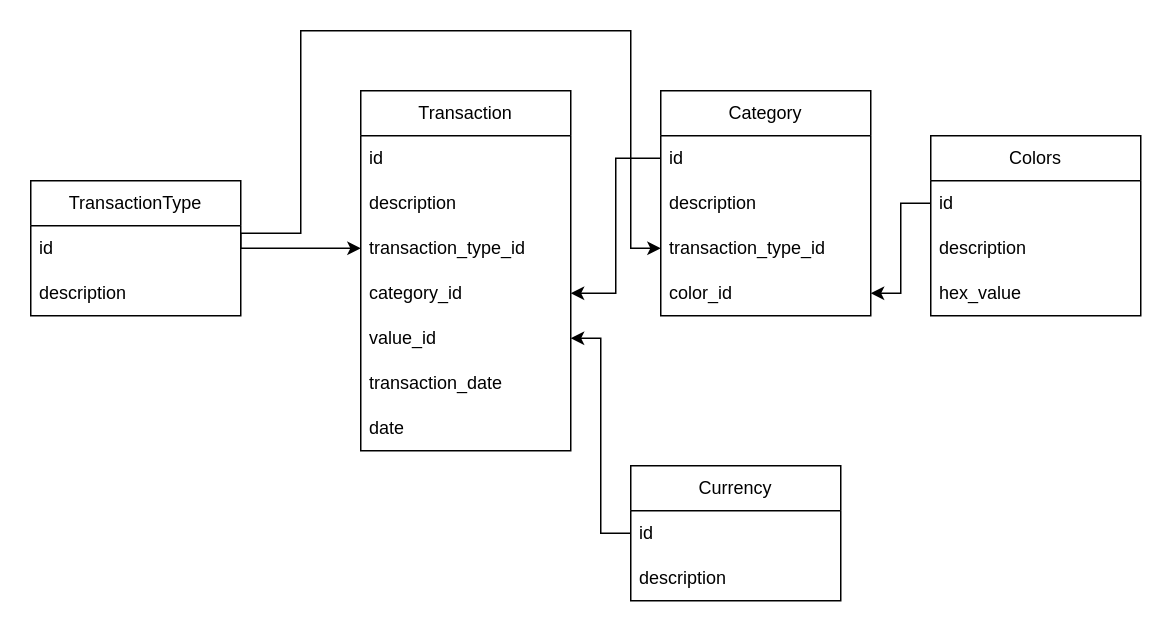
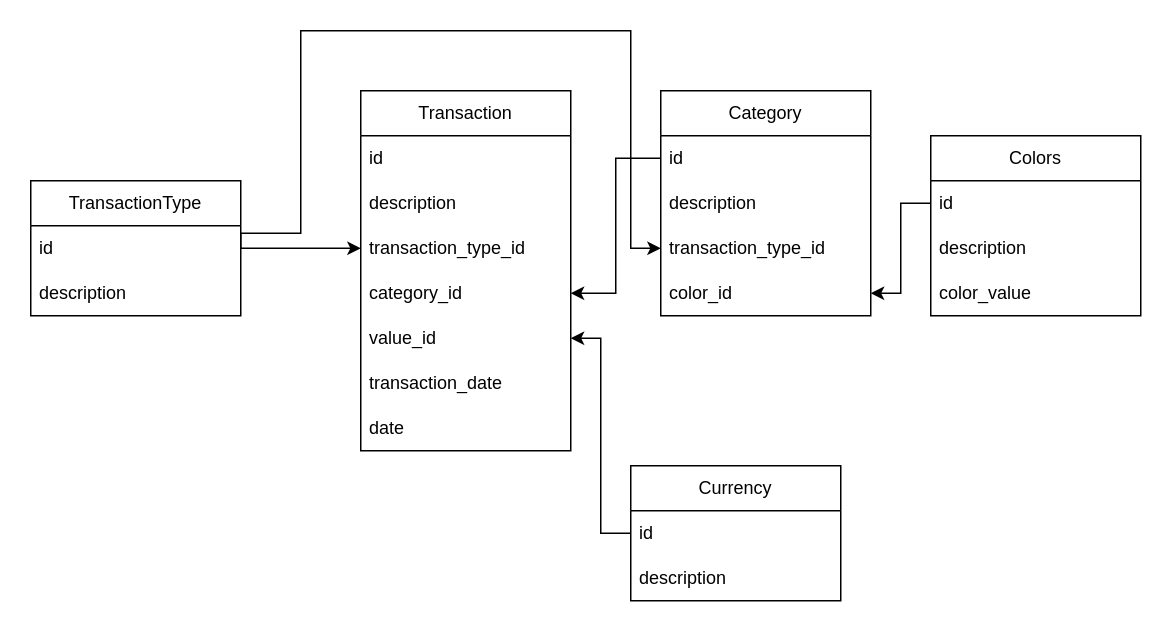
  <mxCell id="0" />
  <mxCell id="1" parent="0" />
  <mxCell id="2" value="Transaction" style="swimlane;fontStyle=0;childLayout=stackLayout;horizontal=1;startSize=30;horizontalStack=0;resizeParent=1;resizeParentMax=0;resizeLast=0;collapsible=1;marginBottom=0;whiteSpace=wrap;html=1;" parent="1" vertex="1"><mxGeometry x="240" y="60" width="140" height="240" as="geometry"><mxRectangle x="280" y="170" width="100" height="30" as="alternateBounds" /></mxGeometry></mxCell>
  <mxCell id="3" value="id" style="text;strokeColor=none;fillColor=none;align=left;verticalAlign=middle;spacingLeft=4;spacingRight=4;overflow=hidden;points=[[0,0.5],[1,0.5]];portConstraint=eastwest;rotatable=0;whiteSpace=wrap;html=1;" parent="2" vertex="1"><mxGeometry y="30" width="140" height="30" as="geometry" /></mxCell>
  <mxCell id="4" value="description" style="text;strokeColor=none;fillColor=none;align=left;verticalAlign=middle;spacingLeft=4;spacingRight=4;overflow=hidden;points=[[0,0.5],[1,0.5]];portConstraint=eastwest;rotatable=0;whiteSpace=wrap;html=1;" vertex="1" parent="2"><mxGeometry y="60" width="140" height="30" as="geometry" /></mxCell>
  <mxCell id="5" value="transaction_type_id" style="text;strokeColor=none;fillColor=none;align=left;verticalAlign=middle;spacingLeft=4;spacingRight=4;overflow=hidden;points=[[0,0.5],[1,0.5]];portConstraint=eastwest;rotatable=0;whiteSpace=wrap;html=1;" parent="2" vertex="1"><mxGeometry y="90" width="140" height="30" as="geometry" /></mxCell>
  <mxCell id="6" value="category_id" style="text;strokeColor=none;fillColor=none;align=left;verticalAlign=middle;spacingLeft=4;spacingRight=4;overflow=hidden;points=[[0,0.5],[1,0.5]];portConstraint=eastwest;rotatable=0;whiteSpace=wrap;html=1;" parent="2" vertex="1"><mxGeometry y="120" width="140" height="30" as="geometry" /></mxCell>
  <mxCell id="7" value="value_id" style="text;strokeColor=none;fillColor=none;align=left;verticalAlign=middle;spacingLeft=4;spacingRight=4;overflow=hidden;points=[[0,0.5],[1,0.5]];portConstraint=eastwest;rotatable=0;whiteSpace=wrap;html=1;" parent="2" vertex="1"><mxGeometry y="150" width="140" height="30" as="geometry" /></mxCell>
  <mxCell id="8" value="transaction_date" style="text;strokeColor=none;fillColor=none;align=left;verticalAlign=middle;spacingLeft=4;spacingRight=4;overflow=hidden;points=[[0,0.5],[1,0.5]];portConstraint=eastwest;rotatable=0;whiteSpace=wrap;html=1;" parent="2" vertex="1"><mxGeometry y="180" width="140" height="30" as="geometry" /></mxCell>
  <mxCell id="9" value="date" style="text;strokeColor=none;fillColor=none;align=left;verticalAlign=middle;spacingLeft=4;spacingRight=4;overflow=hidden;points=[[0,0.5],[1,0.5]];portConstraint=eastwest;rotatable=0;whiteSpace=wrap;html=1;" parent="2" vertex="1"><mxGeometry y="210" width="140" height="30" as="geometry" /></mxCell>
  <mxCell id="10" value="Category" style="swimlane;fontStyle=0;childLayout=stackLayout;horizontal=1;startSize=30;horizontalStack=0;resizeParent=1;resizeParentMax=0;resizeLast=0;collapsible=1;marginBottom=0;whiteSpace=wrap;html=1;" parent="1" vertex="1"><mxGeometry x="440" y="60" width="140" height="150" as="geometry" /></mxCell>
  <mxCell id="11" value="id" style="text;strokeColor=none;fillColor=none;align=left;verticalAlign=middle;spacingLeft=4;spacingRight=4;overflow=hidden;points=[[0,0.5],[1,0.5]];portConstraint=eastwest;rotatable=0;whiteSpace=wrap;html=1;" parent="10" vertex="1"><mxGeometry y="30" width="140" height="30" as="geometry" /></mxCell>
  <mxCell id="12" value="description" style="text;strokeColor=none;fillColor=none;align=left;verticalAlign=middle;spacingLeft=4;spacingRight=4;overflow=hidden;points=[[0,0.5],[1,0.5]];portConstraint=eastwest;rotatable=0;whiteSpace=wrap;html=1;" parent="10" vertex="1"><mxGeometry y="60" width="140" height="30" as="geometry" /></mxCell>
  <mxCell id="13" value="transaction_type_id" style="text;strokeColor=none;fillColor=none;align=left;verticalAlign=middle;spacingLeft=4;spacingRight=4;overflow=hidden;points=[[0,0.5],[1,0.5]];portConstraint=eastwest;rotatable=0;whiteSpace=wrap;html=1;" parent="10" vertex="1"><mxGeometry y="90" width="140" height="30" as="geometry" /></mxCell>
  <mxCell id="14" value="color_id" style="text;strokeColor=none;fillColor=none;align=left;verticalAlign=middle;spacingLeft=4;spacingRight=4;overflow=hidden;points=[[0,0.5],[1,0.5]];portConstraint=eastwest;rotatable=0;whiteSpace=wrap;html=1;" parent="10" vertex="1"><mxGeometry y="120" width="140" height="30" as="geometry" /></mxCell>
  <mxCell id="15" value="Currency" style="swimlane;fontStyle=0;childLayout=stackLayout;horizontal=1;startSize=30;horizontalStack=0;resizeParent=1;resizeParentMax=0;resizeLast=0;collapsible=1;marginBottom=0;whiteSpace=wrap;html=1;" parent="1" vertex="1"><mxGeometry x="420" y="310" width="140" height="90" as="geometry" /></mxCell>
  <mxCell id="16" value="id" style="text;strokeColor=none;fillColor=none;align=left;verticalAlign=middle;spacingLeft=4;spacingRight=4;overflow=hidden;points=[[0,0.5],[1,0.5]];portConstraint=eastwest;rotatable=0;whiteSpace=wrap;html=1;" parent="15" vertex="1"><mxGeometry y="30" width="140" height="30" as="geometry" /></mxCell>
  <mxCell id="17" value="description" style="text;strokeColor=none;fillColor=none;align=left;verticalAlign=middle;spacingLeft=4;spacingRight=4;overflow=hidden;points=[[0,0.5],[1,0.5]];portConstraint=eastwest;rotatable=0;whiteSpace=wrap;html=1;" parent="15" vertex="1"><mxGeometry y="60" width="140" height="30" as="geometry" /></mxCell>
  <mxCell id="18" style="edgeStyle=orthogonalEdgeStyle;rounded=0;orthogonalLoop=1;jettySize=auto;html=1;entryX=0;entryY=0.5;entryDx=0;entryDy=0;" edge="1" parent="1" source="19" target="5"><mxGeometry relative="1" as="geometry" /></mxCell>
  <mxCell id="19" value="TransactionType" style="swimlane;fontStyle=0;childLayout=stackLayout;horizontal=1;startSize=30;horizontalStack=0;resizeParent=1;resizeParentMax=0;resizeLast=0;collapsible=1;marginBottom=0;whiteSpace=wrap;html=1;" parent="1" vertex="1"><mxGeometry x="20" y="120" width="140" height="90" as="geometry" /></mxCell>
  <mxCell id="20" value="id" style="text;strokeColor=none;fillColor=none;align=left;verticalAlign=middle;spacingLeft=4;spacingRight=4;overflow=hidden;points=[[0,0.5],[1,0.5]];portConstraint=eastwest;rotatable=0;whiteSpace=wrap;html=1;" parent="19" vertex="1"><mxGeometry y="30" width="140" height="30" as="geometry" /></mxCell>
  <mxCell id="21" value="description" style="text;strokeColor=none;fillColor=none;align=left;verticalAlign=middle;spacingLeft=4;spacingRight=4;overflow=hidden;points=[[0,0.5],[1,0.5]];portConstraint=eastwest;rotatable=0;whiteSpace=wrap;html=1;" parent="19" vertex="1"><mxGeometry y="60" width="140" height="30" as="geometry" /></mxCell>
  <mxCell id="22" value="Colors" style="swimlane;fontStyle=0;childLayout=stackLayout;horizontal=1;startSize=30;horizontalStack=0;resizeParent=1;resizeParentMax=0;resizeLast=0;collapsible=1;marginBottom=0;whiteSpace=wrap;html=1;" parent="1" vertex="1"><mxGeometry x="620" y="90" width="140" height="120" as="geometry" /></mxCell>
  <mxCell id="23" value="id" style="text;strokeColor=none;fillColor=none;align=left;verticalAlign=middle;spacingLeft=4;spacingRight=4;overflow=hidden;points=[[0,0.5],[1,0.5]];portConstraint=eastwest;rotatable=0;whiteSpace=wrap;html=1;" parent="22" vertex="1"><mxGeometry y="30" width="140" height="30" as="geometry" /></mxCell>
  <mxCell id="24" value="description" style="text;strokeColor=none;fillColor=none;align=left;verticalAlign=middle;spacingLeft=4;spacingRight=4;overflow=hidden;points=[[0,0.5],[1,0.5]];portConstraint=eastwest;rotatable=0;whiteSpace=wrap;html=1;" parent="22" vertex="1"><mxGeometry y="60" width="140" height="30" as="geometry" /></mxCell>
- <mxCell id="25" value="hex_value" style="text;strokeColor=none;fillColor=none;align=left;verticalAlign=middle;spacingLeft=4;spacingRight=4;overflow=hidden;points=[[0,0.5],[1,0.5]];portConstraint=eastwest;rotatable=0;whiteSpace=wrap;html=1;" parent="22" vertex="1"><mxGeometry y="90" width="140" height="30" as="geometry" /></mxCell>
+ <mxCell id="25" value="color_value" style="text;strokeColor=none;fillColor=none;align=left;verticalAlign=middle;spacingLeft=4;spacingRight=4;overflow=hidden;points=[[0,0.5],[1,0.5]];portConstraint=eastwest;rotatable=0;whiteSpace=wrap;html=1;" parent="22" vertex="1"><mxGeometry y="90" width="140" height="30" as="geometry" /></mxCell>
  <mxCell id="26" style="edgeStyle=orthogonalEdgeStyle;rounded=0;orthogonalLoop=1;jettySize=auto;html=1;entryX=0;entryY=0.5;entryDx=0;entryDy=0;exitX=1;exitY=0.5;exitDx=0;exitDy=0;" edge="1" parent="1" source="20" target="13"><mxGeometry relative="1" as="geometry"><Array as="points"><mxPoint x="200" y="155" /><mxPoint x="200" y="20" /><mxPoint x="420" y="20" /><mxPoint x="420" y="165" /></Array></mxGeometry></mxCell>
  <mxCell id="27" style="edgeStyle=orthogonalEdgeStyle;rounded=0;orthogonalLoop=1;jettySize=auto;html=1;exitX=0;exitY=0.5;exitDx=0;exitDy=0;entryX=1;entryY=0.5;entryDx=0;entryDy=0;" edge="1" parent="1" source="16" target="7"><mxGeometry relative="1" as="geometry" /></mxCell>
  <mxCell id="28" style="edgeStyle=orthogonalEdgeStyle;rounded=0;orthogonalLoop=1;jettySize=auto;html=1;entryX=1;entryY=0.5;entryDx=0;entryDy=0;" edge="1" parent="1" source="23" target="14"><mxGeometry relative="1" as="geometry" /></mxCell>
  <mxCell id="29" style="edgeStyle=orthogonalEdgeStyle;rounded=0;orthogonalLoop=1;jettySize=auto;html=1;entryX=1;entryY=0.5;entryDx=0;entryDy=0;" edge="1" parent="1" source="11" target="6"><mxGeometry relative="1" as="geometry" /></mxCell>
